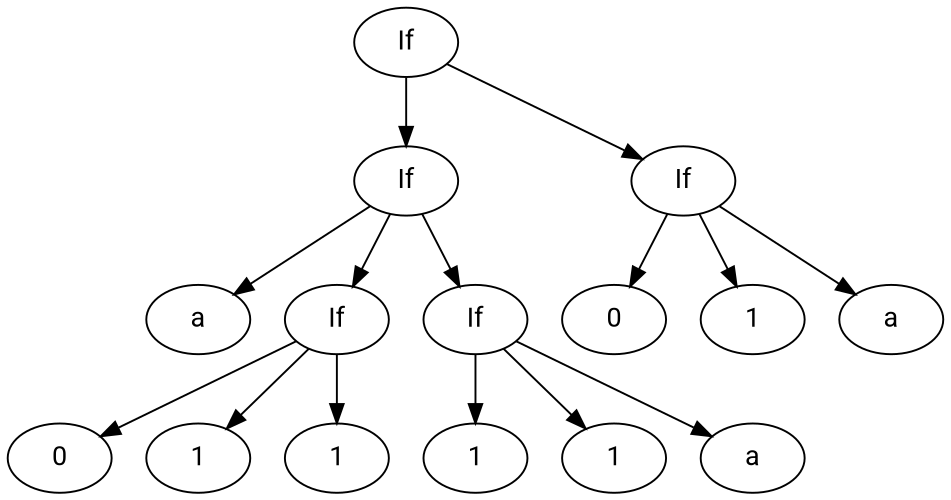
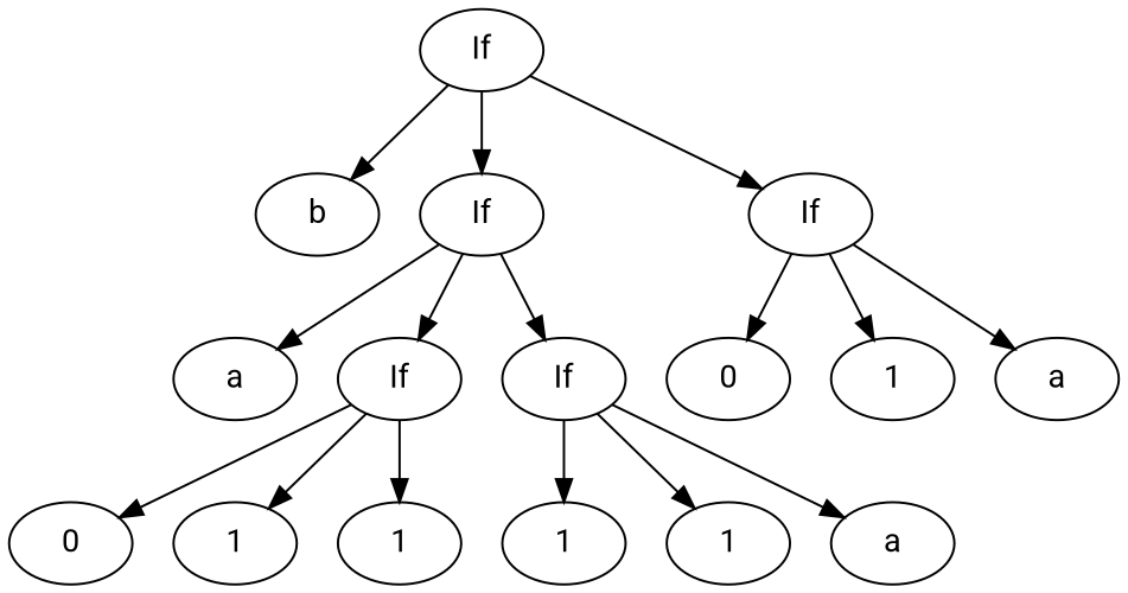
  digraph {
    fontname=Roboto
    node [fontname=Roboto]
    edge [fontname=Roboto]
    n1 [label=If]
+   n2 [label=b]
    n3 [label=If]
    n4 [label=If]
    n5 [label=a]
    n6 [label=If]
    n7 [label=If]
    n8 [label=0]
    n9 [label=1]
    n10 [label=1]
    n11 [label=1]
    n12 [label=1]
    n13 [label=a]
    n14 [label=0]
    n15 [label=1]
    n16 [label=a]
+   n1 -> n2
    n1 -> n3
    n1 -> n4
    n3 -> n5
    n3 -> n6
    n3 -> n7
    n4 -> n14
    n4 -> n15
    n4 -> n16
    n6 -> n8
    n6 -> n9
    n6 -> n10
    n7 -> n11
    n7 -> n12
    n7 -> n13
  }
